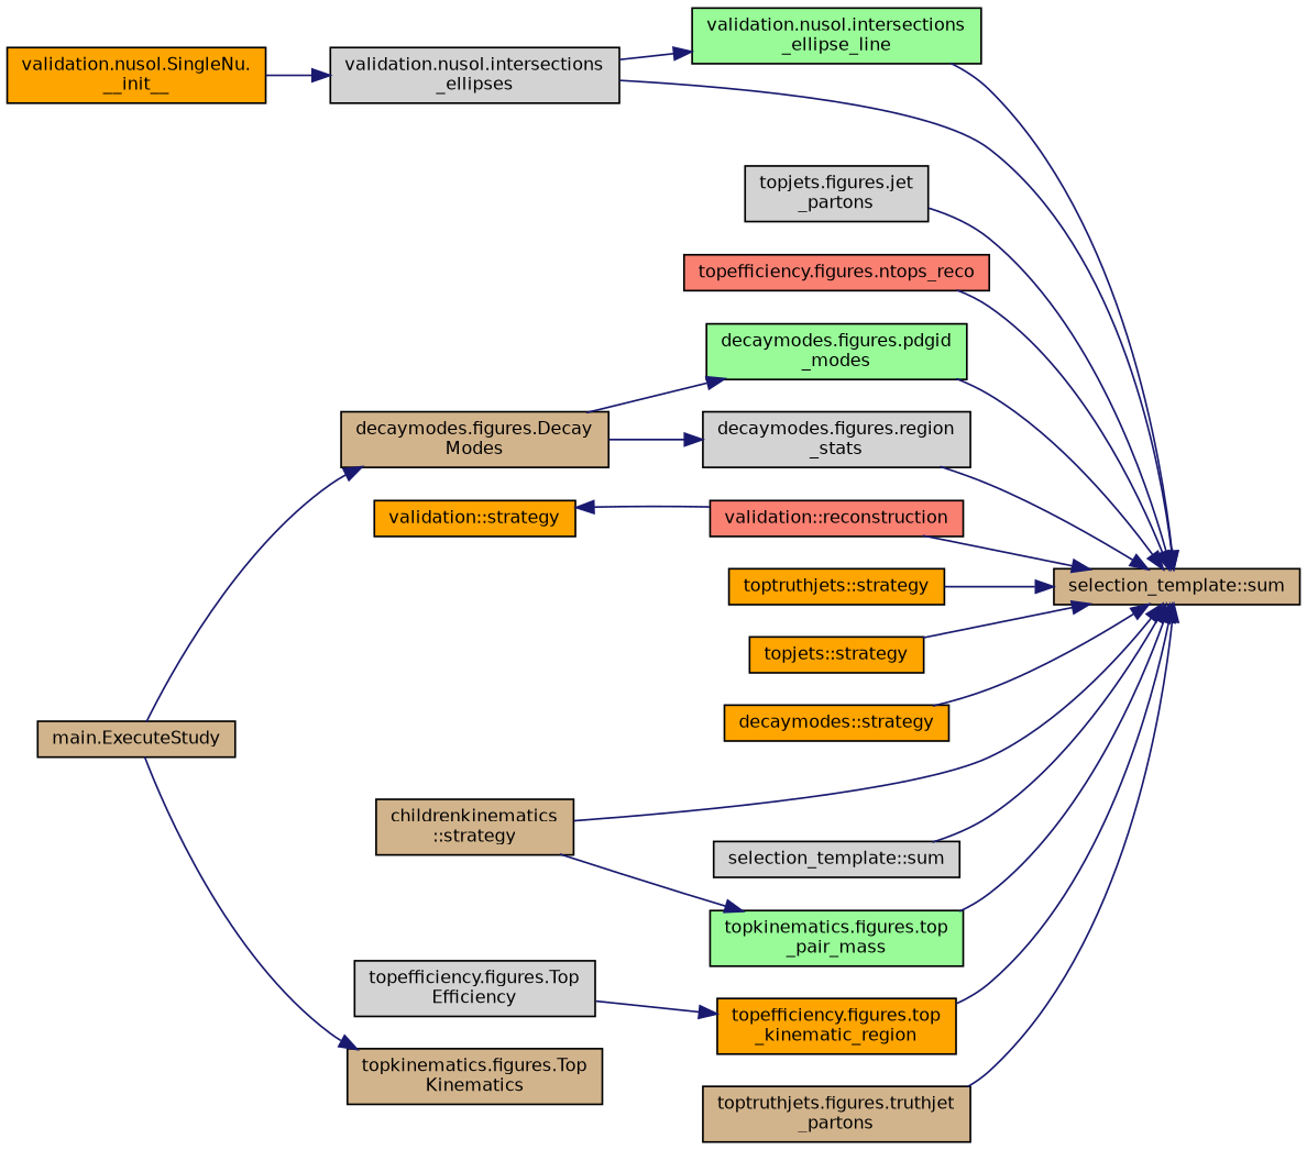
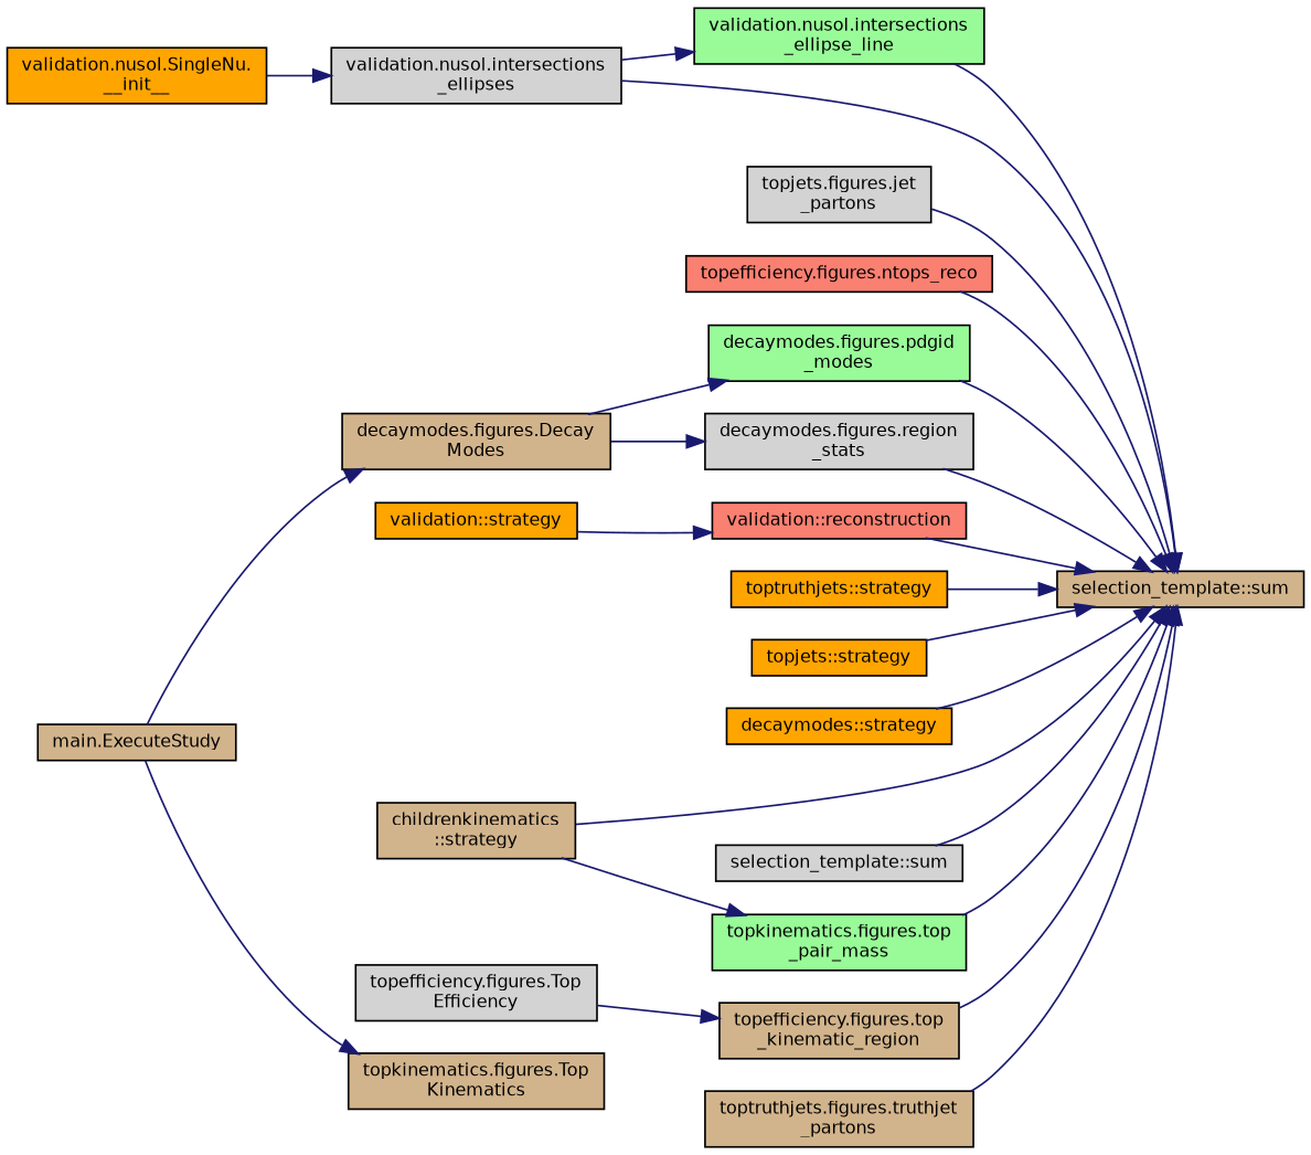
  digraph {
    rankdir=RL
    node [color=black fillcolor=tan fontname=Helvetica fontsize=10 shape=record style=filled]
    edge [color=midnightblue dir=back fontname=Helvetica fontsize=10 labelfontname=Helvetica labelfontsize=10 style=solid]
    n1 [fontcolor=black height=0.2 label="selection_template::sum" width=0.4]
    n2 [fillcolor=palegreen height=0.2 label="validation.nusol.intersections\l_ellipse_line" width=0.4]
    n3 [fillcolor=lightgrey height=0.2 label="validation.nusol.intersections\l_ellipses" width=0.4]
    n4 [fillcolor=lightgrey height=0.2 label="topjets.figures.jet\l_partons" width=0.4]
    n5 [fillcolor=salmon height=0.2 label="topefficiency.figures.ntops_reco" width=0.4]
    n6 [fillcolor=palegreen height=0.2 label="decaymodes.figures.pdgid\l_modes" width=0.4]
    n7 [fillcolor=salmon height=0.2 label="validation::reconstruction" width=0.4]
    n8 [fillcolor=lightgrey height=0.2 label="decaymodes.figures.region\l_stats" width=0.4]
    n9 [fillcolor=orange height=0.2 label="toptruthjets::strategy" width=0.4]
    n10 [fillcolor=orange height=0.2 label="topjets::strategy" width=0.4]
    n11 [fillcolor=orange height=0.2 label="decaymodes::strategy" width=0.4]
    n12 [height=0.2 label="childrenkinematics\l::strategy" width=0.4]
    n13 [fillcolor=lightgrey height=0.2 label="selection_template::sum" width=0.4]
-   n14 [fillcolor=orange height=0.2 label="topefficiency.figures.top\l_kinematic_region" width=0.4]
+   n14 [height=0.2 label="topefficiency.figures.top\l_kinematic_region" width=0.4]
    n15 [fillcolor=palegreen height=0.2 label="topkinematics.figures.top\l_pair_mass" width=0.4]
    n16 [height=0.2 label="toptruthjets.figures.truthjet\l_partons" width=0.4]
    n17 [fillcolor=orange height=0.2 label="validation.nusol.SingleNu.\l__init__" width=0.4]
    n18 [height=0.2 label="decaymodes.figures.Decay\lModes" width=0.4]
    n19 [fillcolor=orange height=0.2 label="validation::strategy" width=0.4]
    n20 [fillcolor=lightgrey height=0.2 label="topefficiency.figures.Top\lEfficiency" width=0.4]
    n21 [height=0.2 label="main.ExecuteStudy" width=0.4]
    n22 [height=0.2 label="topkinematics.figures.Top\lKinematics" width=0.4]
    n1 -> n2
    n1 -> n3
    n1 -> n4
    n1 -> n5
    n1 -> n6
    n1 -> n7
    n1 -> n8
    n1 -> n9
    n1 -> n10
    n1 -> n11
    n1 -> n12
    n1 -> n13
    n1 -> n14
    n1 -> n15
    n1 -> n16
    n2 -> n3
    n3 -> n17
    n6 -> n18
-   n19 -> n7
+   n7 -> n19
    n8 -> n18
    n14 -> n20
    n15 -> n12
    n18 -> n21
    n22 -> n21
  }
